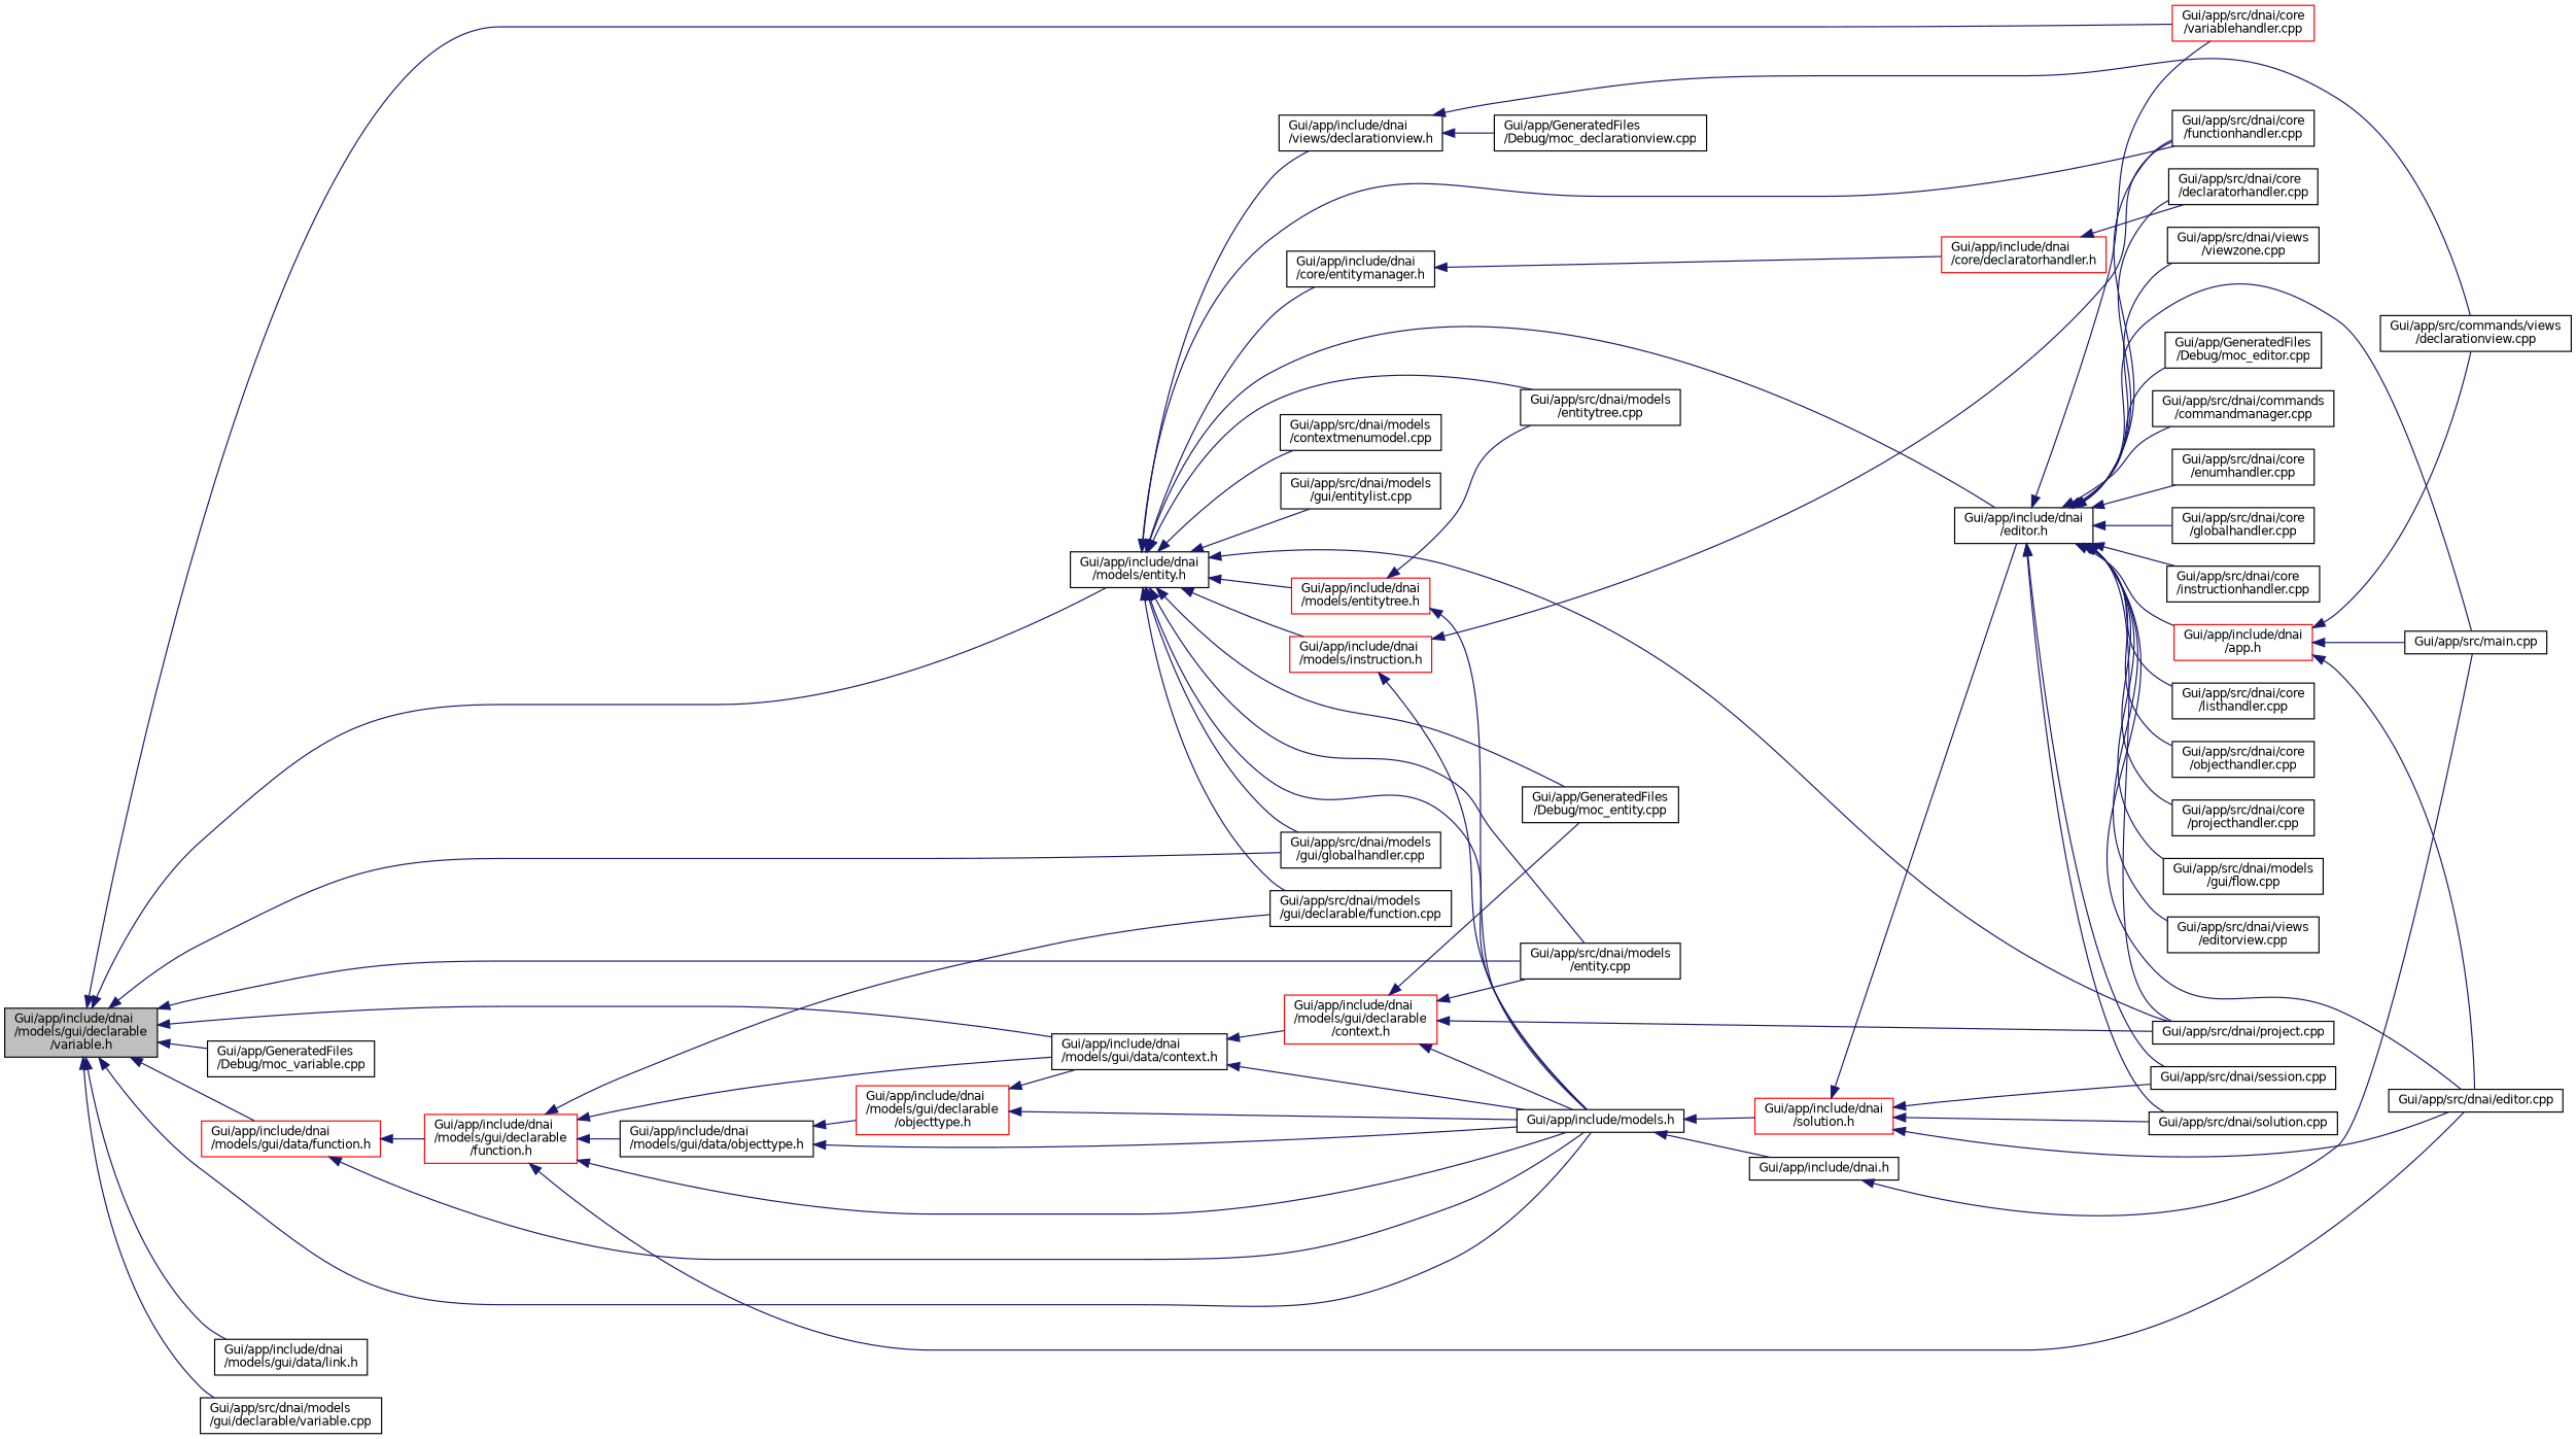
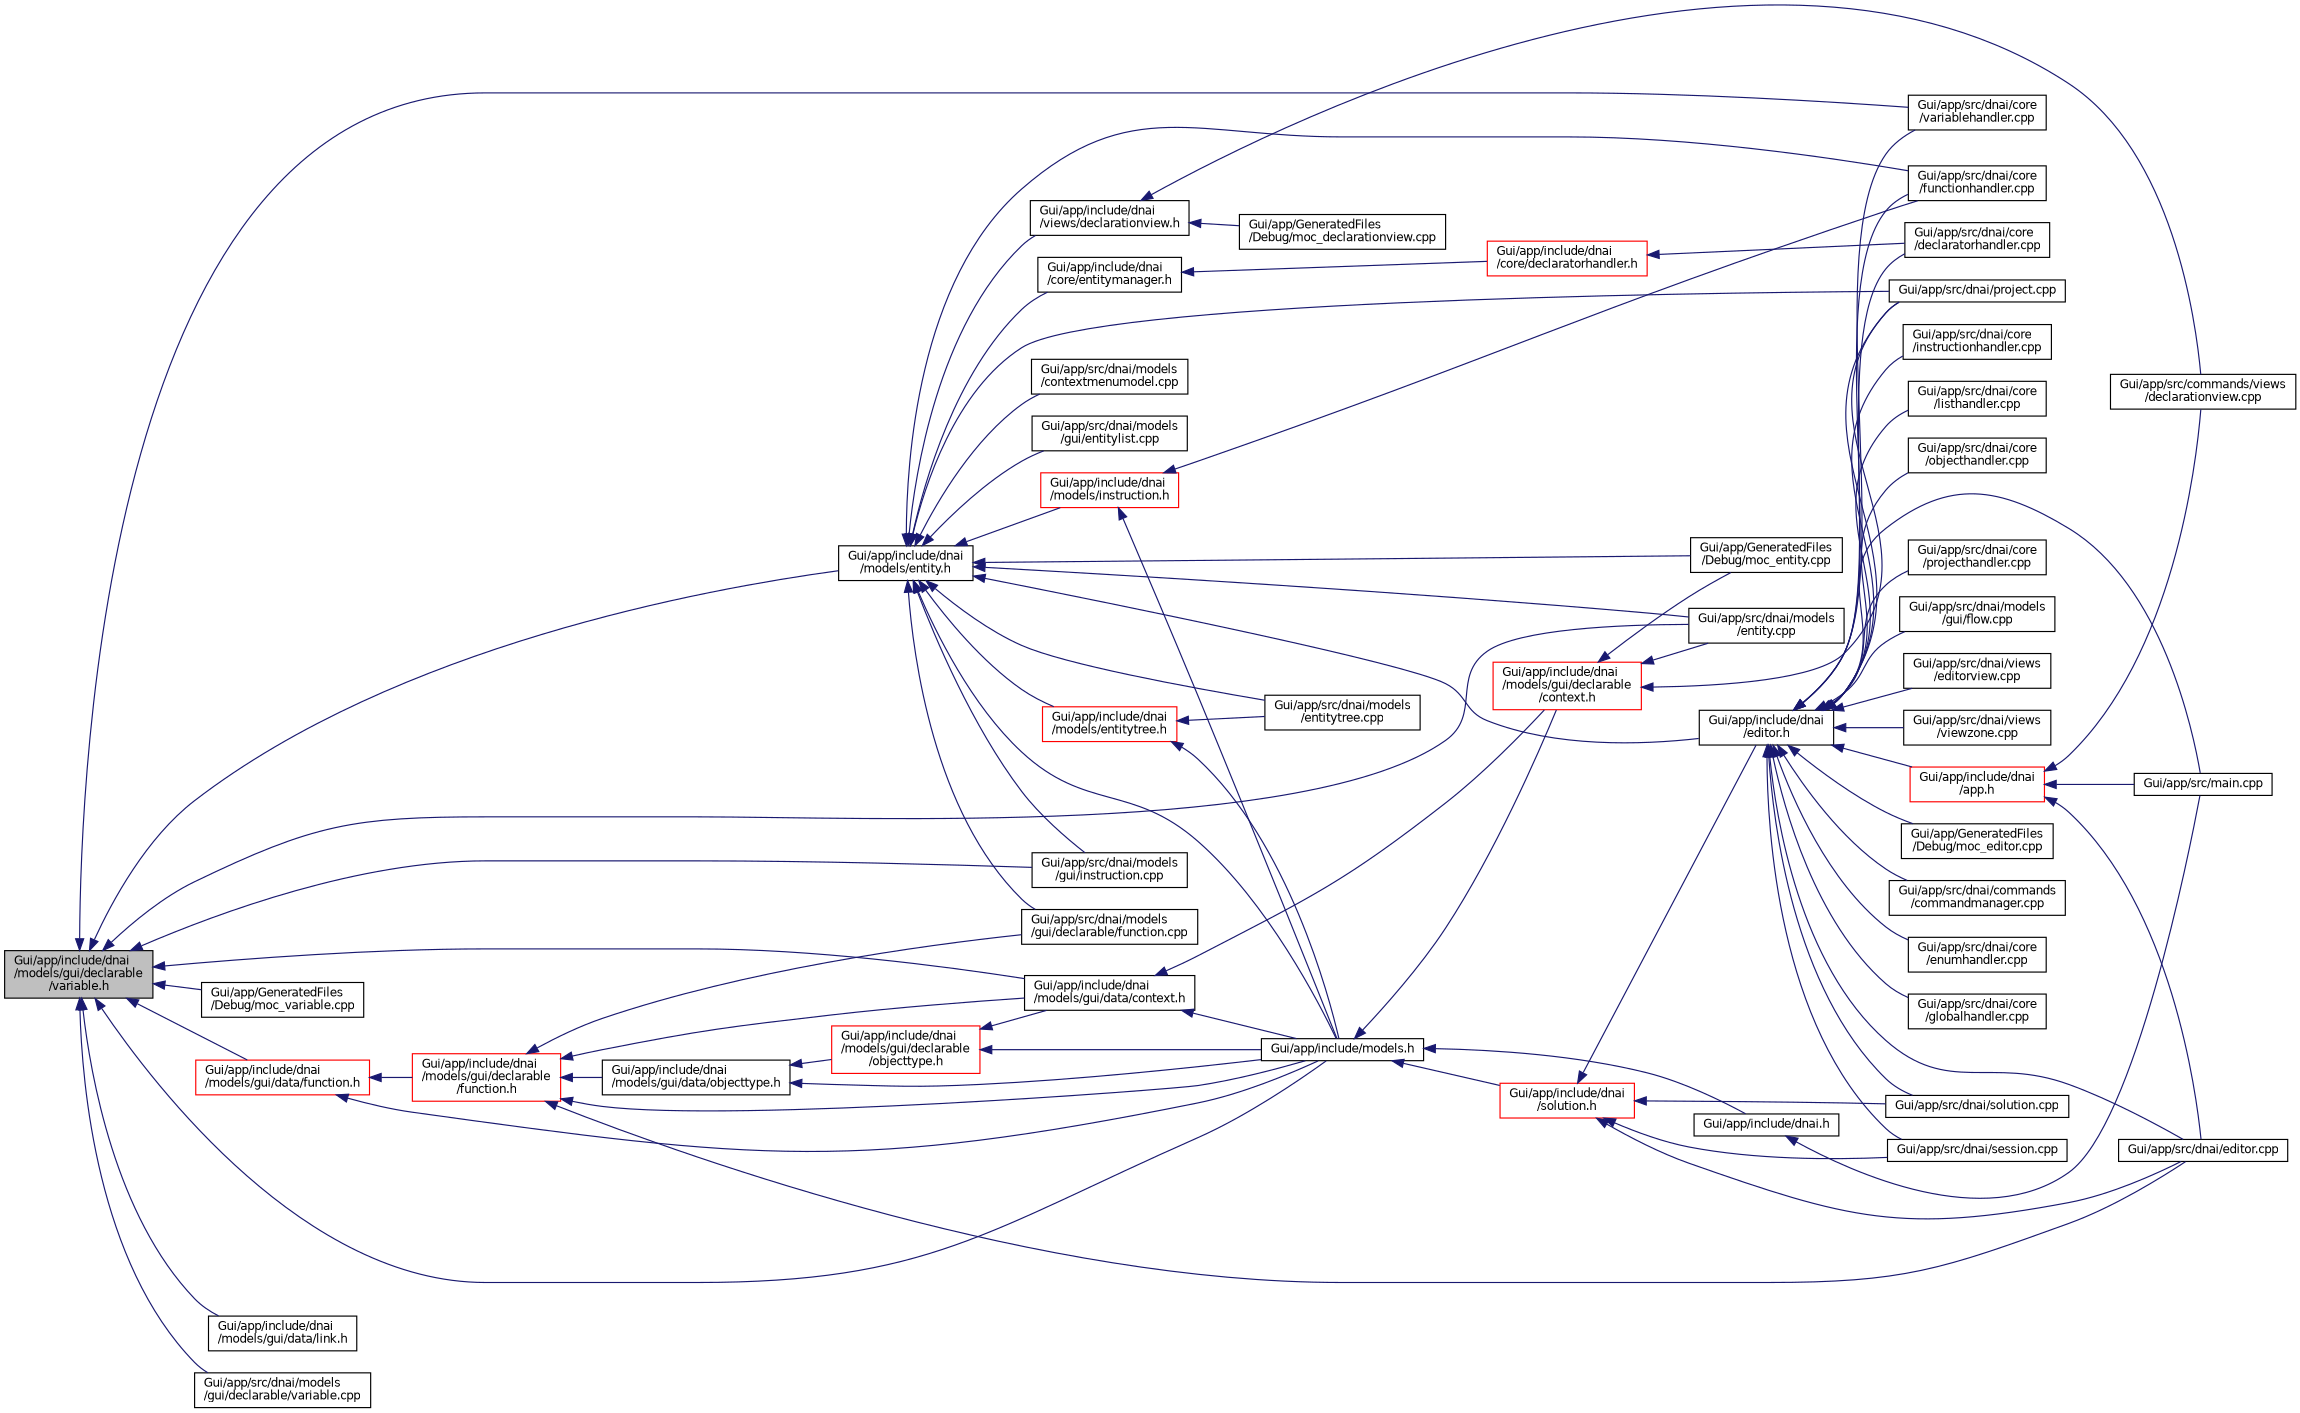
  digraph {
    rankdir=LR
    node [color=black fillcolor=white fontname=Helvetica fontsize=10 shape=record style=filled]
    edge [color=midnightblue dir=back fontname=Helvetica fontsize=10 labelfontname=Helvetica labelfontsize=10 style=solid]
    n1 [fillcolor=grey75 fontcolor=black height=0.2 label="Gui/app/include/dnai\l/models/gui/declarable\l/variable.h" width=0.4]
    n2 [height=0.2 label="Gui/app/include/dnai\l/models/entity.h" width=0.4]
-   n3 [color=red height=0.2 label="Gui/app/src/dnai/core\l/variablehandler.cpp" width=0.4]
+   n3 [height=0.2 label="Gui/app/src/dnai/core\l/variablehandler.cpp" width=0.4]
    n4 [height=0.2 label="Gui/app/include/models.h" width=0.4]
    n5 [height=0.2 label="Gui/app/src/dnai/models\l/entity.cpp" width=0.4]
-   n6 [height=0.2 label="Gui/app/src/dnai/models\l/gui/globalhandler.cpp" width=0.4]
+   n6 [height=0.2 label="Gui/app/src/dnai/models\l/gui/instruction.cpp" width=0.4]
    n7 [height=0.2 label="Gui/app/GeneratedFiles\l/Debug/moc_variable.cpp" width=0.4]
    n8 [height=0.2 label="Gui/app/include/dnai\l/models/gui/data/context.h" width=0.4]
    n9 [color=red height=0.2 label="Gui/app/include/dnai\l/models/gui/data/function.h" width=0.4]
    n10 [height=0.2 label="Gui/app/include/dnai\l/models/gui/data/link.h" width=0.4]
    n11 [height=0.2 label="Gui/app/src/dnai/models\l/gui/declarable/variable.cpp" width=0.4]
    n12 [height=0.2 label="Gui/app/include/dnai\l/editor.h" width=0.4]
    n13 [height=0.2 label="Gui/app/src/dnai/core\l/functionhandler.cpp" width=0.4]
    n14 [height=0.2 label="Gui/app/src/dnai/project.cpp" width=0.4]
    n15 [height=0.2 label="Gui/app/include/dnai\l/views/declarationview.h" width=0.4]
    n16 [height=0.2 label="Gui/app/include/dnai\l/core/entitymanager.h" width=0.4]
    n17 [height=0.2 label="Gui/app/GeneratedFiles\l/Debug/moc_entity.cpp" width=0.4]
    n18 [color=red height=0.2 label="Gui/app/include/dnai\l/models/entitytree.h" width=0.4]
    n19 [height=0.2 label="Gui/app/src/dnai/models\l/entitytree.cpp" width=0.4]
    n20 [color=red height=0.2 label="Gui/app/include/dnai\l/models/instruction.h" width=0.4]
    n21 [height=0.2 label="Gui/app/src/dnai/models\l/contextmenumodel.cpp" width=0.4]
    n22 [height=0.2 label="Gui/app/src/dnai/models\l/gui/declarable/function.cpp" width=0.4]
    n23 [height=0.2 label="Gui/app/src/dnai/models\l/gui/entitylist.cpp" width=0.4]
    n24 [height=0.2 label="Gui/app/include/dnai.h" width=0.4]
    n25 [color=red height=0.2 label="Gui/app/include/dnai\l/solution.h" width=0.4]
    n26 [color=red height=0.2 label="Gui/app/include/dnai\l/models/gui/declarable\l/context.h" width=0.4]
    n27 [color=red height=0.2 label="Gui/app/include/dnai\l/models/gui/declarable\l/function.h" width=0.4]
    n28 [height=0.2 label="Gui/app/include/dnai\l/models/gui/data/objecttype.h" width=0.4]
    n29 [color=red height=0.2 label="Gui/app/include/dnai\l/models/gui/declarable\l/objecttype.h" width=0.4]
    n30 [color=red height=0.2 label="Gui/app/include/dnai\l/app.h" width=0.4]
    n31 [height=0.2 label="Gui/app/src/dnai/editor.cpp" width=0.4]
    n32 [height=0.2 label="Gui/app/src/main.cpp" width=0.4]
    n33 [height=0.2 label="Gui/app/GeneratedFiles\l/Debug/moc_editor.cpp" width=0.4]
    n34 [height=0.2 label="Gui/app/src/dnai/commands\l/commandmanager.cpp" width=0.4]
    n35 [height=0.2 label="Gui/app/src/dnai/core\l/declaratorhandler.cpp" width=0.4]
    n36 [height=0.2 label="Gui/app/src/dnai/core\l/enumhandler.cpp" width=0.4]
    n37 [height=0.2 label="Gui/app/src/dnai/core\l/globalhandler.cpp" width=0.4]
    n38 [height=0.2 label="Gui/app/src/dnai/core\l/instructionhandler.cpp" width=0.4]
    n39 [height=0.2 label="Gui/app/src/dnai/core\l/listhandler.cpp" width=0.4]
    n40 [height=0.2 label="Gui/app/src/dnai/core\l/objecthandler.cpp" width=0.4]
    n41 [height=0.2 label="Gui/app/src/dnai/core\l/projecthandler.cpp" width=0.4]
    n42 [height=0.2 label="Gui/app/src/dnai/models\l/gui/flow.cpp" width=0.4]
    n43 [height=0.2 label="Gui/app/src/dnai/session.cpp" width=0.4]
    n44 [height=0.2 label="Gui/app/src/dnai/solution.cpp" width=0.4]
    n45 [height=0.2 label="Gui/app/src/dnai/views\l/editorview.cpp" width=0.4]
    n46 [height=0.2 label="Gui/app/src/dnai/views\l/viewzone.cpp" width=0.4]
    n47 [height=0.2 label="Gui/app/src/commands/views\l/declarationview.cpp" width=0.4]
    n48 [height=0.2 label="Gui/app/GeneratedFiles\l/Debug/moc_declarationview.cpp" width=0.4]
    n49 [color=red height=0.2 label="Gui/app/include/dnai\l/core/declaratorhandler.h" width=0.4]
    n1 -> n2
    n1 -> n3
    n1 -> n4
    n1 -> n5
    n1 -> n6
    n1 -> n7
    n1 -> n8
    n1 -> n9
    n1 -> n10
    n1 -> n11
    n2 -> n4
    n2 -> n5
    n2 -> n6
    n2 -> n12
    n2 -> n13
    n2 -> n14
    n2 -> n15
    n2 -> n16
    n2 -> n17
    n2 -> n18
    n2 -> n19
    n2 -> n20
    n2 -> n21
    n2 -> n22
    n2 -> n23
    n4 -> n24
    n4 -> n25
    n8 -> n4
    n8 -> n26
    n9 -> n4
    n9 -> n27
    n12 -> n3
    n12 -> n13
    n12 -> n14
    n12 -> n30
    n12 -> n31
    n12 -> n32
    n12 -> n33
    n12 -> n34
    n12 -> n35
    n12 -> n36
    n12 -> n37
    n12 -> n38
    n12 -> n39
    n12 -> n40
    n12 -> n41
    n12 -> n42
    n12 -> n43
    n12 -> n44
    n12 -> n45
    n12 -> n46
    n15 -> n47
    n15 -> n48
    n16 -> n49
    n18 -> n4
    n18 -> n19
    n20 -> n4
    n20 -> n13
    n24 -> n32
    n25 -> n12
    n25 -> n31
    n25 -> n43
    n25 -> n44
-   n26 -> n4
+   n4 -> n26
    n26 -> n5
    n26 -> n14
    n26 -> n17
    n27 -> n4
    n27 -> n8
    n27 -> n22
    n27 -> n28
    n27 -> n31
    n28 -> n4
    n28 -> n29
    n29 -> n4
    n29 -> n8
    n30 -> n31
    n30 -> n32
    n30 -> n47
    n49 -> n35
  }
